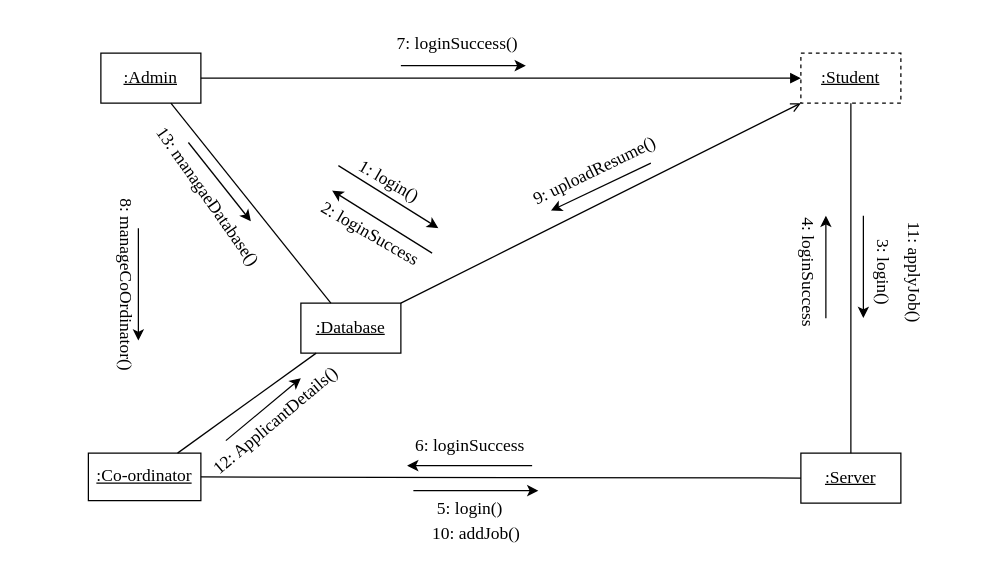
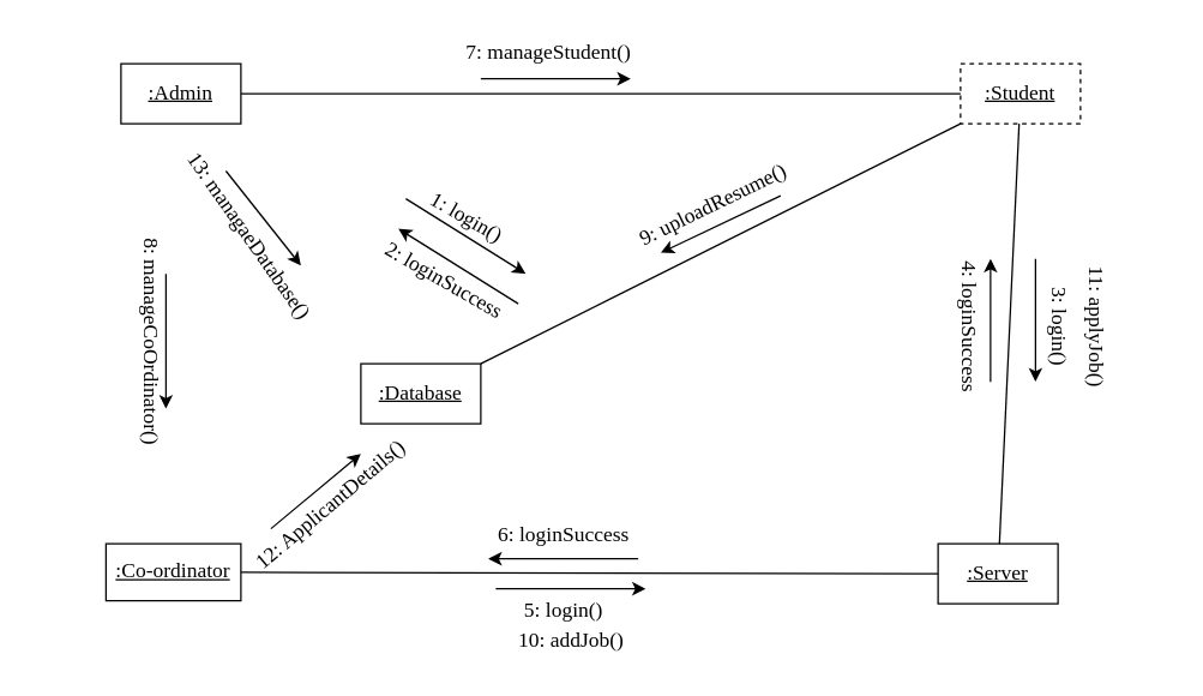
  <mxCell id="0" />
  <mxCell id="1" parent="0" />
  <mxCell id="2" value="&lt;u style=&quot;font-size: 14px;&quot;&gt;:Admin&lt;/u&gt;" style="html=1;whiteSpace=wrap;fontFamily=Times New Roman;fontSize=14;" parent="1" vertex="1"><mxGeometry x="80" y="42" width="80" height="40" as="geometry" /></mxCell>
  <mxCell id="3" value="&lt;u style=&quot;font-size: 14px;&quot;&gt;:Student&lt;/u&gt;" style="html=1;whiteSpace=wrap;fontFamily=Times New Roman;fontSize=14;dashed=1;" parent="1" vertex="1"><mxGeometry x="640" y="42" width="80" height="40" as="geometry" /></mxCell>
  <mxCell id="4" value="&lt;u style=&quot;font-size: 14px;&quot;&gt;:Co-ordinator&lt;/u&gt;" style="html=1;whiteSpace=wrap;fontFamily=Times New Roman;fontSize=14;" parent="1" vertex="1"><mxGeometry x="70" y="362" width="90" height="38" as="geometry" /></mxCell>
- <mxCell id="5" value="&lt;u style=&quot;font-size: 14px;&quot;&gt;:Server&lt;/u&gt;" style="html=1;whiteSpace=wrap;fontFamily=Times New Roman;fontSize=14;" parent="1" vertex="1"><mxGeometry x="640" y="362" width="80" height="40" as="geometry" /></mxCell>
+ <mxCell id="5" value="&lt;u style=&quot;font-size: 14px;&quot;&gt;:Server&lt;/u&gt;" style="html=1;whiteSpace=wrap;fontFamily=Times New Roman;fontSize=14;" parent="1" vertex="1"><mxGeometry x="625" y="362" width="80" height="40" as="geometry" /></mxCell>
  <mxCell id="6" value="&lt;u style=&quot;font-size: 14px;&quot;&gt;:Database&lt;/u&gt;" style="html=1;whiteSpace=wrap;fontFamily=Times New Roman;fontSize=14;" parent="1" vertex="1"><mxGeometry x="240" y="242" width="80" height="40" as="geometry" /></mxCell>
- <mxCell id="7" value="" style="endArrow=block;html=1;rounded=0;fontFamily=Times New Roman;fontSize=14;" parent="1" source="2" target="3" edge="1"><mxGeometry width="50" height="50" relative="1" as="geometry"><mxPoint x="520" y="322" as="sourcePoint" /><mxPoint x="570" y="272" as="targetPoint" /></mxGeometry></mxCell>
- <mxCell id="8" value="" style="endArrow=none;html=1;rounded=0;fontFamily=Times New Roman;fontSize=14;" parent="1" source="2" target="6" edge="1"><mxGeometry width="50" height="50" relative="1" as="geometry"><mxPoint x="520" y="322" as="sourcePoint" /><mxPoint x="570" y="272" as="targetPoint" /></mxGeometry></mxCell>
+ <mxCell id="7" value="" style="endArrow=none;html=1;rounded=0;fontFamily=Times New Roman;fontSize=14;" parent="1" source="2" target="3" edge="1"><mxGeometry width="50" height="50" relative="1" as="geometry"><mxPoint x="520" y="322" as="sourcePoint" /><mxPoint x="570" y="272" as="targetPoint" /></mxGeometry></mxCell>
  <mxCell id="9" value="" style="endArrow=none;html=1;rounded=0;fontFamily=Times New Roman;fontSize=14;" parent="1" source="5" target="3" edge="1"><mxGeometry width="50" height="50" relative="1" as="geometry"><mxPoint x="520" y="322" as="sourcePoint" /><mxPoint x="570" y="272" as="targetPoint" /></mxGeometry></mxCell>
  <mxCell id="10" value="" style="endArrow=none;html=1;rounded=0;fontFamily=Times New Roman;fontSize=14;" parent="1" source="5" target="4" edge="1"><mxGeometry width="50" height="50" relative="1" as="geometry"><mxPoint x="520" y="322" as="sourcePoint" /><mxPoint x="570" y="272" as="targetPoint" /></mxGeometry></mxCell>
- <mxCell id="11" value="" style="endArrow=none;html=1;rounded=0;fontFamily=Times New Roman;fontSize=14;" parent="1" source="4" target="6" edge="1"><mxGeometry width="50" height="50" relative="1" as="geometry"><mxPoint x="520" y="322" as="sourcePoint" /><mxPoint x="570" y="272" as="targetPoint" /></mxGeometry></mxCell>
- <mxCell id="12" value="" style="endArrow=open;html=1;rounded=0;fontFamily=Times New Roman;fontSize=14;" parent="1" source="6" target="3" edge="1"><mxGeometry width="50" height="50" relative="1" as="geometry"><mxPoint x="520" y="322" as="sourcePoint" /><mxPoint x="570" y="272" as="targetPoint" /></mxGeometry></mxCell>
+ <mxCell id="12" value="" style="endArrow=none;html=1;rounded=0;fontFamily=Times New Roman;fontSize=14;" parent="1" source="6" target="3" edge="1"><mxGeometry width="50" height="50" relative="1" as="geometry"><mxPoint x="520" y="322" as="sourcePoint" /><mxPoint x="570" y="272" as="targetPoint" /></mxGeometry></mxCell>
  <mxCell id="13" value="" style="endArrow=classic;html=1;rounded=0;fontFamily=Times New Roman;fontSize=14;" parent="1" edge="1"><mxGeometry width="50" height="50" relative="1" as="geometry"><mxPoint x="270" y="132" as="sourcePoint" /><mxPoint x="350" y="182" as="targetPoint" /></mxGeometry></mxCell>
  <mxCell id="14" value="1: login()" style="text;html=1;align=center;verticalAlign=middle;resizable=0;points=[];autosize=1;strokeColor=none;fillColor=none;rotation=30;fontFamily=Times New Roman;fontSize=14;" parent="1" vertex="1"><mxGeometry x="270" y="130" width="80" height="30" as="geometry" /></mxCell>
  <mxCell id="15" value="" style="endArrow=classic;html=1;rounded=0;fontFamily=Times New Roman;fontSize=14;" parent="1" edge="1"><mxGeometry width="50" height="50" relative="1" as="geometry"><mxPoint x="690" y="172" as="sourcePoint" /><mxPoint x="690" y="254" as="targetPoint" /></mxGeometry></mxCell>
  <mxCell id="16" value="3: login()" style="text;html=1;align=center;verticalAlign=middle;resizable=0;points=[];autosize=1;strokeColor=none;fillColor=none;rotation=90;fontFamily=Times New Roman;fontSize=14;" parent="1" vertex="1"><mxGeometry x="665" y="202" width="80" height="30" as="geometry" /></mxCell>
  <mxCell id="17" value="" style="endArrow=classic;html=1;rounded=0;fontFamily=Times New Roman;fontSize=14;" parent="1" edge="1"><mxGeometry width="50" height="50" relative="1" as="geometry"><mxPoint x="330" y="392" as="sourcePoint" /><mxPoint x="430" y="392" as="targetPoint" /></mxGeometry></mxCell>
  <mxCell id="18" value="5: login()" style="text;html=1;align=center;verticalAlign=middle;resizable=0;points=[];autosize=1;strokeColor=none;fillColor=none;rotation=0;fontFamily=Times New Roman;fontSize=14;" parent="1" vertex="1"><mxGeometry x="335" y="392" width="80" height="30" as="geometry" /></mxCell>
  <mxCell id="19" value="" style="endArrow=classic;html=1;rounded=0;fontFamily=Times New Roman;fontSize=14;" parent="1" edge="1"><mxGeometry width="50" height="50" relative="1" as="geometry"><mxPoint x="345" y="202" as="sourcePoint" /><mxPoint x="265" y="152" as="targetPoint" /></mxGeometry></mxCell>
  <mxCell id="20" value="2: loginSuccess" style="text;html=1;align=center;verticalAlign=middle;resizable=0;points=[];autosize=1;strokeColor=none;fillColor=none;rotation=30;fontFamily=Times New Roman;fontSize=14;" parent="1" vertex="1"><mxGeometry x="240" y="172" width="110" height="30" as="geometry" /></mxCell>
  <mxCell id="21" value="" style="endArrow=classic;html=1;rounded=0;fontFamily=Times New Roman;fontSize=14;" parent="1" edge="1"><mxGeometry width="50" height="50" relative="1" as="geometry"><mxPoint x="660" y="254" as="sourcePoint" /><mxPoint x="660" y="172" as="targetPoint" /></mxGeometry></mxCell>
  <mxCell id="22" value="4: loginSuccess" style="text;html=1;align=center;verticalAlign=middle;resizable=0;points=[];autosize=1;strokeColor=none;fillColor=none;rotation=90;fontFamily=Times New Roman;fontSize=14;" parent="1" vertex="1"><mxGeometry x="590" y="202" width="110" height="30" as="geometry" /></mxCell>
  <mxCell id="23" value="" style="endArrow=classic;html=1;rounded=0;fontFamily=Times New Roman;fontSize=14;" parent="1" edge="1"><mxGeometry width="50" height="50" relative="1" as="geometry"><mxPoint x="425" y="372" as="sourcePoint" /><mxPoint x="325" y="372" as="targetPoint" /></mxGeometry></mxCell>
  <mxCell id="24" value="6: loginSuccess" style="text;html=1;align=center;verticalAlign=middle;resizable=0;points=[];autosize=1;strokeColor=none;fillColor=none;rotation=0;fontFamily=Times New Roman;fontSize=14;" parent="1" vertex="1"><mxGeometry x="320" y="342" width="110" height="30" as="geometry" /></mxCell>
  <mxCell id="25" value="" style="endArrow=classic;html=1;rounded=0;fontFamily=Times New Roman;fontSize=14;" parent="1" edge="1"><mxGeometry width="50" height="50" relative="1" as="geometry"><mxPoint x="110" y="182" as="sourcePoint" /><mxPoint x="110" y="272" as="targetPoint" /></mxGeometry></mxCell>
  <mxCell id="26" value="8: manageCoOrdinator()" style="text;html=1;align=center;verticalAlign=middle;resizable=0;points=[];autosize=1;strokeColor=none;fillColor=none;flipH=0;flipV=1;rotation=90;fontFamily=Times New Roman;fontSize=14;" parent="1" vertex="1"><mxGeometry x="20" y="212" width="160" height="30" as="geometry" /></mxCell>
  <mxCell id="27" value="" style="endArrow=classic;html=1;rounded=0;fontFamily=Times New Roman;fontSize=14;" parent="1" edge="1"><mxGeometry width="50" height="50" relative="1" as="geometry"><mxPoint x="320" y="52" as="sourcePoint" /><mxPoint x="420" y="52" as="targetPoint" /></mxGeometry></mxCell>
- <mxCell id="28" value="7: loginSuccess()" style="text;html=1;align=center;verticalAlign=middle;resizable=0;points=[];autosize=1;strokeColor=none;fillColor=none;fontFamily=Times New Roman;fontSize=14;" parent="1" vertex="1"><mxGeometry x="300" y="20" width="130" height="30" as="geometry" /></mxCell>
+ <mxCell id="28" value="7: manageStudent()" style="text;html=1;align=center;verticalAlign=middle;resizable=0;points=[];autosize=1;strokeColor=none;fillColor=none;fontFamily=Times New Roman;fontSize=14;" parent="1" vertex="1"><mxGeometry x="300" y="20" width="130" height="30" as="geometry" /></mxCell>
  <mxCell id="29" value="" style="endArrow=classic;html=1;rounded=0;fontFamily=Times New Roman;fontSize=14;" parent="1" edge="1"><mxGeometry width="50" height="50" relative="1" as="geometry"><mxPoint x="150" y="113.5" as="sourcePoint" /><mxPoint x="200" y="176.5" as="targetPoint" /></mxGeometry></mxCell>
  <mxCell id="30" value="13: managaeDatabase()" style="text;html=1;align=center;verticalAlign=middle;resizable=0;points=[];autosize=1;strokeColor=none;fillColor=none;rotation=55;fontFamily=Times New Roman;fontSize=14;" parent="1" vertex="1"><mxGeometry x="85" y="142" width="160" height="30" as="geometry" /></mxCell>
  <mxCell id="31" value="10: addJob()" style="text;html=1;align=center;verticalAlign=middle;resizable=0;points=[];autosize=1;strokeColor=none;fillColor=none;fontFamily=Times New Roman;fontSize=14;" parent="1" vertex="1"><mxGeometry x="335" y="412" width="90" height="30" as="geometry" /></mxCell>
  <mxCell id="32" value="11: applyJob()" style="text;html=1;align=center;verticalAlign=middle;resizable=0;points=[];autosize=1;strokeColor=none;fillColor=none;rotation=90;fontFamily=Times New Roman;fontSize=14;" parent="1" vertex="1"><mxGeometry x="680" y="202" width="100" height="30" as="geometry" /></mxCell>
  <mxCell id="33" value="" style="endArrow=classic;html=1;rounded=0;fontFamily=Times New Roman;fontSize=14;" parent="1" edge="1"><mxGeometry width="50" height="50" relative="1" as="geometry"><mxPoint x="520" y="130" as="sourcePoint" /><mxPoint x="440" y="168" as="targetPoint" /></mxGeometry></mxCell>
  <mxCell id="34" value="9: uploadResume()" style="text;html=1;align=center;verticalAlign=middle;resizable=0;points=[];autosize=1;strokeColor=none;fillColor=none;rotation=334;fontFamily=Times New Roman;fontSize=14;" parent="1" vertex="1"><mxGeometry x="410" y="122" width="130" height="30" as="geometry" /></mxCell>
  <mxCell id="35" value="" style="endArrow=classic;html=1;rounded=0;fontFamily=Times New Roman;fontSize=14;" parent="1" edge="1"><mxGeometry width="50" height="50" relative="1" as="geometry"><mxPoint x="180" y="352" as="sourcePoint" /><mxPoint x="240" y="302" as="targetPoint" /></mxGeometry></mxCell>
  <mxCell id="36" value="12: ApplicantDetails()" style="text;html=1;align=center;verticalAlign=middle;resizable=0;points=[];autosize=1;strokeColor=none;fillColor=none;rotation=320;fontFamily=Times New Roman;fontSize=14;" parent="1" vertex="1"><mxGeometry x="145" y="322" width="150" height="30" as="geometry" /></mxCell>
